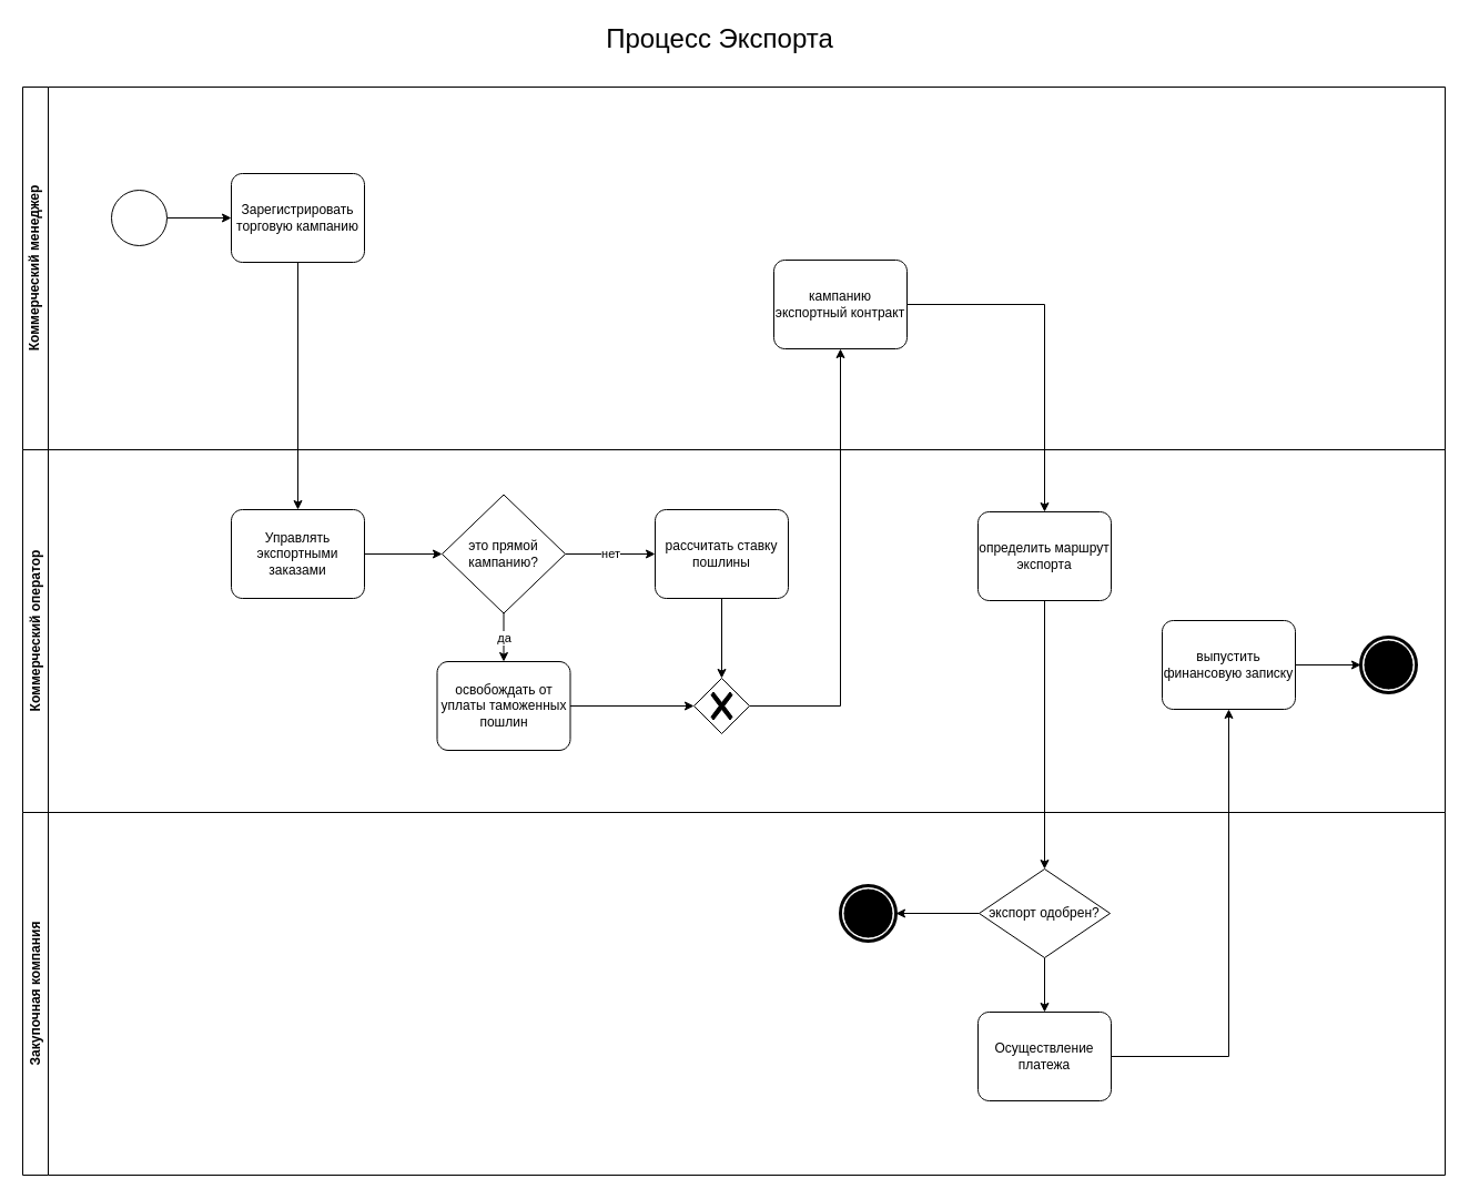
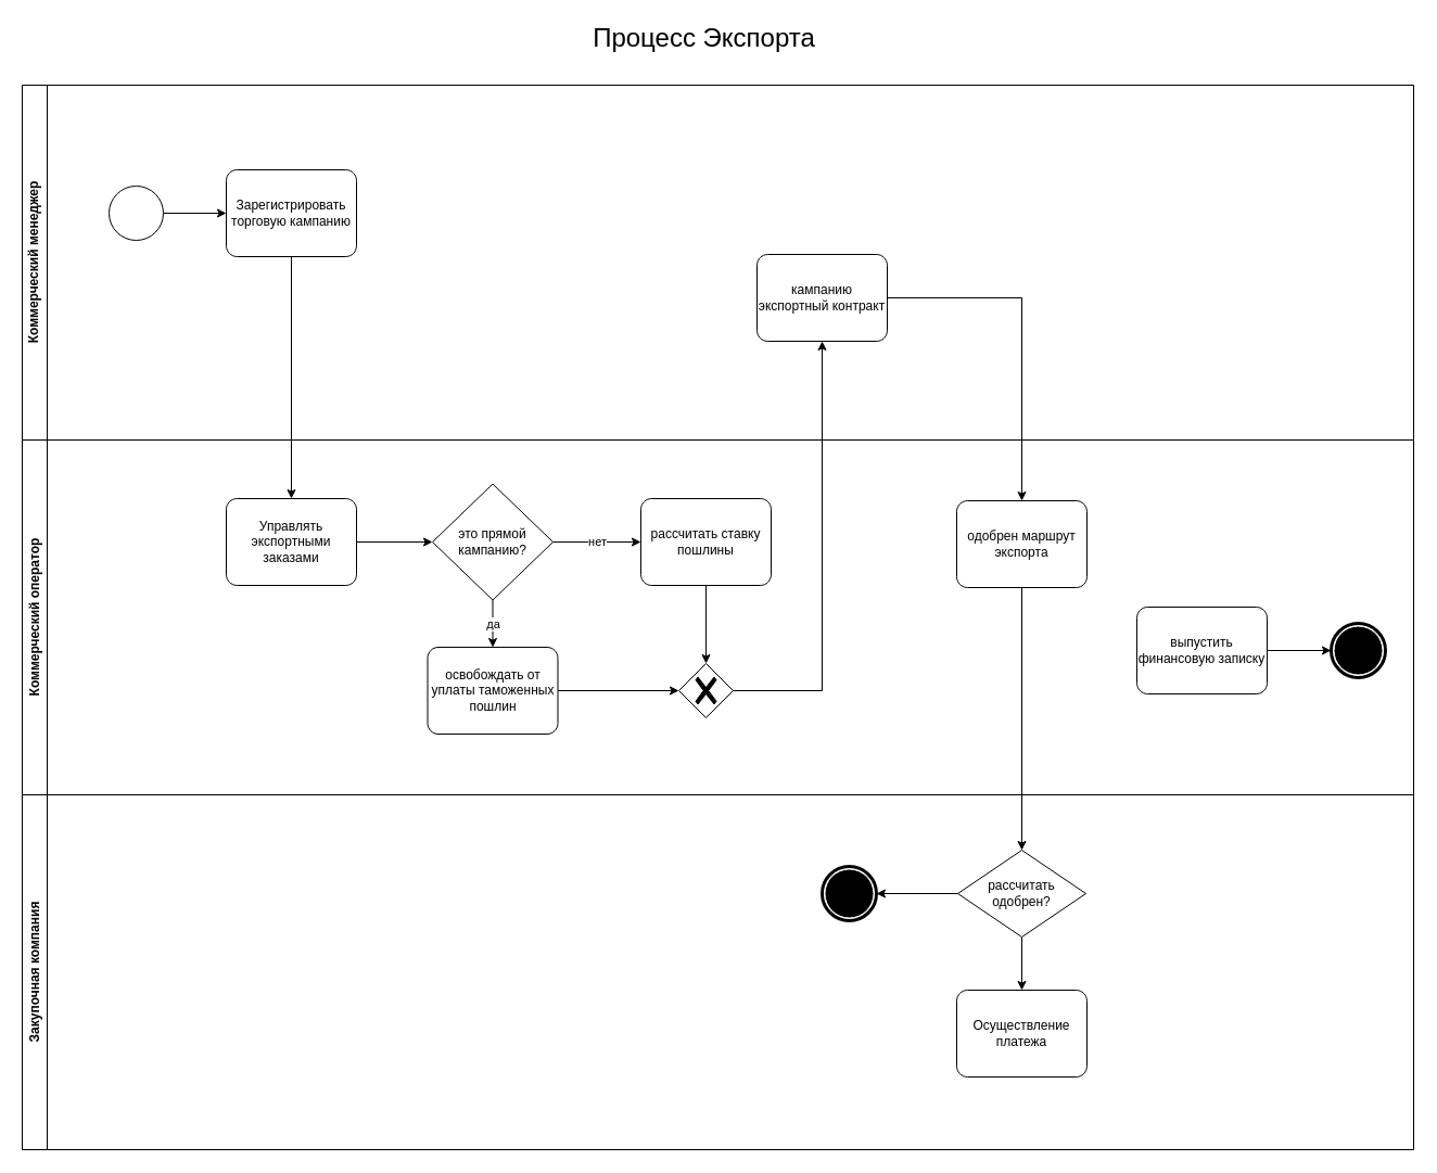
  <mxCell id="0" />
  <mxCell id="1" parent="0" />
  <mxCell id="2" value="&lt;span lang=&quot;RU&quot;&gt;Коммерческий менеджер&lt;/span&gt;" style="swimlane;horizontal=0;whiteSpace=wrap;html=1;" vertex="1" parent="1"><mxGeometry x="20" y="78" width="1282" height="327" as="geometry"><mxRectangle x="216" y="111" width="32" height="144" as="alternateBounds" /></mxGeometry></mxCell>
  <mxCell id="3" value="Зарегистрировать торговую кампанию&lt;br&gt;" style="points=[[0.25,0,0],[0.5,0,0],[0.75,0,0],[1,0.25,0],[1,0.5,0],[1,0.75,0],[0.75,1,0],[0.5,1,0],[0.25,1,0],[0,0.75,0],[0,0.5,0],[0,0.25,0]];shape=mxgraph.bpmn.task;whiteSpace=wrap;rectStyle=rounded;size=10;html=1;taskMarker=abstract;" vertex="1" parent="2"><mxGeometry x="188" y="78" width="120" height="80" as="geometry" /></mxCell>
  <mxCell id="4" style="edgeStyle=orthogonalEdgeStyle;rounded=0;orthogonalLoop=1;jettySize=auto;html=1;exitX=1;exitY=0.5;exitDx=0;exitDy=0;exitPerimeter=0;" edge="1" parent="2" source="5" target="3"><mxGeometry relative="1" as="geometry" /></mxCell>
  <mxCell id="5" value="" style="points=[[0.145,0.145,0],[0.5,0,0],[0.855,0.145,0],[1,0.5,0],[0.855,0.855,0],[0.5,1,0],[0.145,0.855,0],[0,0.5,0]];shape=mxgraph.bpmn.event;html=1;verticalLabelPosition=bottom;labelBackgroundColor=#ffffff;verticalAlign=top;align=center;perimeter=ellipsePerimeter;outlineConnect=0;aspect=fixed;outline=standard;symbol=general;" vertex="1" parent="2"><mxGeometry x="80" y="93" width="50" height="50" as="geometry" /></mxCell>
  <mxCell id="6" value="кампанию экспортный контракт" style="points=[[0.25,0,0],[0.5,0,0],[0.75,0,0],[1,0.25,0],[1,0.5,0],[1,0.75,0],[0.75,1,0],[0.5,1,0],[0.25,1,0],[0,0.75,0],[0,0.5,0],[0,0.25,0]];shape=mxgraph.bpmn.task;whiteSpace=wrap;rectStyle=rounded;size=10;html=1;taskMarker=abstract;" vertex="1" parent="2"><mxGeometry x="677" y="156" width="120" height="80" as="geometry" /></mxCell>
  <mxCell id="7" value="&lt;font style=&quot;font-size: 24px;&quot;&gt;Процесс Экспорта&lt;br&gt;&lt;/font&gt;" style="text;html=1;strokeColor=none;fillColor=none;align=center;verticalAlign=middle;whiteSpace=wrap;rounded=0;" vertex="1" parent="1"><mxGeometry x="541" y="20" width="215" height="30" as="geometry" /></mxCell>
  <mxCell id="8" value="&lt;span lang=&quot;RU&quot;&gt;Коммерческий оператор&lt;/span&gt;" style="swimlane;horizontal=0;whiteSpace=wrap;html=1;" vertex="1" parent="1"><mxGeometry x="20" y="405" width="1282" height="327" as="geometry"><mxRectangle x="216" y="111" width="32" height="144" as="alternateBounds" /></mxGeometry></mxCell>
  <mxCell id="9" style="edgeStyle=orthogonalEdgeStyle;rounded=0;orthogonalLoop=1;jettySize=auto;html=1;exitX=1;exitY=0.5;exitDx=0;exitDy=0;exitPerimeter=0;entryX=0;entryY=0.5;entryDx=0;entryDy=0;" edge="1" parent="8" source="10" target="13"><mxGeometry relative="1" as="geometry" /></mxCell>
  <mxCell id="10" value="Управлять экспортными заказами" style="points=[[0.25,0,0],[0.5,0,0],[0.75,0,0],[1,0.25,0],[1,0.5,0],[1,0.75,0],[0.75,1,0],[0.5,1,0],[0.25,1,0],[0,0.75,0],[0,0.5,0],[0,0.25,0]];shape=mxgraph.bpmn.task;whiteSpace=wrap;rectStyle=rounded;size=10;html=1;taskMarker=abstract;" vertex="1" parent="8"><mxGeometry x="188" y="54" width="120" height="80" as="geometry" /></mxCell>
  <mxCell id="11" value="нет" style="edgeStyle=orthogonalEdgeStyle;rounded=0;orthogonalLoop=1;jettySize=auto;html=1;exitX=1;exitY=0.5;exitDx=0;exitDy=0;entryX=0;entryY=0.5;entryDx=0;entryDy=0;entryPerimeter=0;" edge="1" parent="8" source="13" target="15"><mxGeometry relative="1" as="geometry" /></mxCell>
  <mxCell id="12" value="да" style="edgeStyle=orthogonalEdgeStyle;rounded=0;orthogonalLoop=1;jettySize=auto;html=1;exitX=0.5;exitY=1;exitDx=0;exitDy=0;entryX=0.5;entryY=0;entryDx=0;entryDy=0;entryPerimeter=0;" edge="1" parent="8" source="13" target="17"><mxGeometry relative="1" as="geometry" /></mxCell>
  <mxCell id="13" value="это прямой кампанию?" style="rhombus;whiteSpace=wrap;html=1;" vertex="1" parent="8"><mxGeometry x="378" y="40.5" width="111" height="107" as="geometry" /></mxCell>
  <mxCell id="14" style="edgeStyle=orthogonalEdgeStyle;rounded=0;orthogonalLoop=1;jettySize=auto;html=1;exitX=0.5;exitY=1;exitDx=0;exitDy=0;exitPerimeter=0;entryX=0.5;entryY=0;entryDx=0;entryDy=0;entryPerimeter=0;" edge="1" parent="8" source="15" target="18"><mxGeometry relative="1" as="geometry" /></mxCell>
  <mxCell id="15" value="рассчитать ставку пошлины" style="points=[[0.25,0,0],[0.5,0,0],[0.75,0,0],[1,0.25,0],[1,0.5,0],[1,0.75,0],[0.75,1,0],[0.5,1,0],[0.25,1,0],[0,0.75,0],[0,0.5,0],[0,0.25,0]];shape=mxgraph.bpmn.task;whiteSpace=wrap;rectStyle=rounded;size=10;html=1;taskMarker=abstract;" vertex="1" parent="8"><mxGeometry x="570" y="54" width="120" height="80" as="geometry" /></mxCell>
  <mxCell id="16" style="edgeStyle=orthogonalEdgeStyle;rounded=0;orthogonalLoop=1;jettySize=auto;html=1;exitX=1;exitY=0.5;exitDx=0;exitDy=0;exitPerimeter=0;entryX=0;entryY=0.5;entryDx=0;entryDy=0;entryPerimeter=0;" edge="1" parent="8" source="17" target="18"><mxGeometry relative="1" as="geometry" /></mxCell>
  <mxCell id="17" value="освобождать от уплаты таможенных пошлин" style="points=[[0.25,0,0],[0.5,0,0],[0.75,0,0],[1,0.25,0],[1,0.5,0],[1,0.75,0],[0.75,1,0],[0.5,1,0],[0.25,1,0],[0,0.75,0],[0,0.5,0],[0,0.25,0]];shape=mxgraph.bpmn.task;whiteSpace=wrap;rectStyle=rounded;size=10;html=1;taskMarker=abstract;" vertex="1" parent="8"><mxGeometry x="373.5" y="191" width="120" height="80" as="geometry" /></mxCell>
  <mxCell id="18" value="" style="points=[[0.25,0.25,0],[0.5,0,0],[0.75,0.25,0],[1,0.5,0],[0.75,0.75,0],[0.5,1,0],[0.25,0.75,0],[0,0.5,0]];shape=mxgraph.bpmn.gateway2;html=1;verticalLabelPosition=bottom;labelBackgroundColor=#ffffff;verticalAlign=top;align=center;perimeter=rhombusPerimeter;outlineConnect=0;outline=none;symbol=none;gwType=exclusive;" vertex="1" parent="8"><mxGeometry x="605" y="206" width="50" height="50" as="geometry" /></mxCell>
- <mxCell id="19" value="определить маршрут экспорта&lt;br&gt;" style="points=[[0.25,0,0],[0.5,0,0],[0.75,0,0],[1,0.25,0],[1,0.5,0],[1,0.75,0],[0.75,1,0],[0.5,1,0],[0.25,1,0],[0,0.75,0],[0,0.5,0],[0,0.25,0]];shape=mxgraph.bpmn.task;whiteSpace=wrap;rectStyle=rounded;size=10;html=1;taskMarker=abstract;" vertex="1" parent="8"><mxGeometry x="861" y="56" width="120" height="80" as="geometry" /></mxCell>
+ <mxCell id="19" value="одобрен маршрут экспорта&lt;br&gt;" style="points=[[0.25,0,0],[0.5,0,0],[0.75,0,0],[1,0.25,0],[1,0.5,0],[1,0.75,0],[0.75,1,0],[0.5,1,0],[0.25,1,0],[0,0.75,0],[0,0.5,0],[0,0.25,0]];shape=mxgraph.bpmn.task;whiteSpace=wrap;rectStyle=rounded;size=10;html=1;taskMarker=abstract;" vertex="1" parent="8"><mxGeometry x="861" y="56" width="120" height="80" as="geometry" /></mxCell>
  <mxCell id="20" style="edgeStyle=orthogonalEdgeStyle;rounded=0;orthogonalLoop=1;jettySize=auto;html=1;exitX=1;exitY=0.5;exitDx=0;exitDy=0;exitPerimeter=0;entryX=0;entryY=0.5;entryDx=0;entryDy=0;entryPerimeter=0;" edge="1" parent="8" source="21" target="22"><mxGeometry relative="1" as="geometry" /></mxCell>
  <mxCell id="21" value="выпустить финансовую записку" style="points=[[0.25,0,0],[0.5,0,0],[0.75,0,0],[1,0.25,0],[1,0.5,0],[1,0.75,0],[0.75,1,0],[0.5,1,0],[0.25,1,0],[0,0.75,0],[0,0.5,0],[0,0.25,0]];shape=mxgraph.bpmn.task;whiteSpace=wrap;rectStyle=rounded;size=10;html=1;taskMarker=abstract;" vertex="1" parent="8"><mxGeometry x="1027" y="154" width="120" height="80" as="geometry" /></mxCell>
  <mxCell id="22" value="" style="points=[[0.145,0.145,0],[0.5,0,0],[0.855,0.145,0],[1,0.5,0],[0.855,0.855,0],[0.5,1,0],[0.145,0.855,0],[0,0.5,0]];shape=mxgraph.bpmn.event;html=1;verticalLabelPosition=bottom;labelBackgroundColor=#ffffff;verticalAlign=top;align=center;perimeter=ellipsePerimeter;outlineConnect=0;aspect=fixed;outline=end;symbol=terminate;" vertex="1" parent="8"><mxGeometry x="1206" y="169" width="50" height="50" as="geometry" /></mxCell>
  <mxCell id="23" value="&lt;p align=&quot;left&quot;&gt;&lt;span lang=&quot;RU&quot;&gt;Закупочная компания&lt;/span&gt;&lt;/p&gt;" style="swimlane;horizontal=0;whiteSpace=wrap;html=1;" vertex="1" parent="1"><mxGeometry x="20" y="732" width="1282" height="327" as="geometry"><mxRectangle x="216" y="111" width="32" height="144" as="alternateBounds" /></mxGeometry></mxCell>
  <mxCell id="24" style="edgeStyle=orthogonalEdgeStyle;rounded=0;orthogonalLoop=1;jettySize=auto;html=1;exitX=0.5;exitY=1;exitDx=0;exitDy=0;entryX=0.5;entryY=0;entryDx=0;entryDy=0;entryPerimeter=0;" edge="1" parent="23" source="26" target="27"><mxGeometry relative="1" as="geometry" /></mxCell>
  <mxCell id="25" style="edgeStyle=orthogonalEdgeStyle;rounded=0;orthogonalLoop=1;jettySize=auto;html=1;exitX=0;exitY=0.5;exitDx=0;exitDy=0;entryX=1;entryY=0.5;entryDx=0;entryDy=0;entryPerimeter=0;" edge="1" parent="23" source="26" target="28"><mxGeometry relative="1" as="geometry" /></mxCell>
- <mxCell id="26" value="экспорт одобрен?" style="rhombus;whiteSpace=wrap;html=1;" vertex="1" parent="23"><mxGeometry x="862" y="51" width="118" height="80" as="geometry" /></mxCell>
+ <mxCell id="26" value="рассчитать одобрен?" style="rhombus;whiteSpace=wrap;html=1;" vertex="1" parent="23"><mxGeometry x="862" y="51" width="118" height="80" as="geometry" /></mxCell>
  <mxCell id="27" value="Осуществление платежа" style="points=[[0.25,0,0],[0.5,0,0],[0.75,0,0],[1,0.25,0],[1,0.5,0],[1,0.75,0],[0.75,1,0],[0.5,1,0],[0.25,1,0],[0,0.75,0],[0,0.5,0],[0,0.25,0]];shape=mxgraph.bpmn.task;whiteSpace=wrap;rectStyle=rounded;size=10;html=1;taskMarker=abstract;" vertex="1" parent="23"><mxGeometry x="861" y="180" width="120" height="80" as="geometry" /></mxCell>
  <mxCell id="28" value="" style="points=[[0.145,0.145,0],[0.5,0,0],[0.855,0.145,0],[1,0.5,0],[0.855,0.855,0],[0.5,1,0],[0.145,0.855,0],[0,0.5,0]];shape=mxgraph.bpmn.event;html=1;verticalLabelPosition=bottom;labelBackgroundColor=#ffffff;verticalAlign=top;align=center;perimeter=ellipsePerimeter;outlineConnect=0;aspect=fixed;outline=end;symbol=terminate;" vertex="1" parent="23"><mxGeometry x="737" y="66" width="50" height="50" as="geometry" /></mxCell>
  <mxCell id="29" style="edgeStyle=orthogonalEdgeStyle;rounded=0;orthogonalLoop=1;jettySize=auto;html=1;exitX=0.5;exitY=1;exitDx=0;exitDy=0;exitPerimeter=0;entryX=0.5;entryY=0;entryDx=0;entryDy=0;entryPerimeter=0;" edge="1" parent="1" source="3" target="10"><mxGeometry relative="1" as="geometry" /></mxCell>
  <mxCell id="30" style="edgeStyle=orthogonalEdgeStyle;rounded=0;orthogonalLoop=1;jettySize=auto;html=1;" edge="1" parent="1" source="6" target="19"><mxGeometry relative="1" as="geometry" /></mxCell>
  <mxCell id="31" style="edgeStyle=orthogonalEdgeStyle;rounded=0;orthogonalLoop=1;jettySize=auto;html=1;exitX=0.5;exitY=1;exitDx=0;exitDy=0;exitPerimeter=0;" edge="1" parent="1" source="19" target="26"><mxGeometry relative="1" as="geometry" /></mxCell>
- <mxCell id="32" style="edgeStyle=orthogonalEdgeStyle;rounded=0;orthogonalLoop=1;jettySize=auto;html=1;exitX=1;exitY=0.5;exitDx=0;exitDy=0;exitPerimeter=0;entryX=0.5;entryY=1;entryDx=0;entryDy=0;entryPerimeter=0;" edge="1" parent="1" source="27" target="21"><mxGeometry relative="1" as="geometry" /></mxCell>
  <mxCell id="33" style="edgeStyle=orthogonalEdgeStyle;rounded=0;orthogonalLoop=1;jettySize=auto;html=1;exitX=1;exitY=0.5;exitDx=0;exitDy=0;exitPerimeter=0;entryX=0.5;entryY=1;entryDx=0;entryDy=0;entryPerimeter=0;" edge="1" parent="1" source="18" target="6"><mxGeometry relative="1" as="geometry" /></mxCell>
